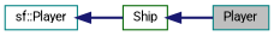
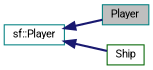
  digraph {
    fontname=Roboto
    rankdir=LR
    node [color=teal fillcolor=white fontname=Roboto fontsize=10 shape=record style=filled]
    edge [color=midnightblue dir=back fontname=Roboto fontsize=10 labelfontname=Helvetica labelfontsize=10 style=bold]
    n1 [fillcolor=grey75 fontcolor=black height=0.2 label=Player width=0.4]
    n2 [color=darkgreen height=0.2 label=Ship width=0.4]
    n3 [height=0.2 label="sf::Player" width=0.4]
-   n2 -> n1
+   n3 -> n1
    n3 -> n2
  }
